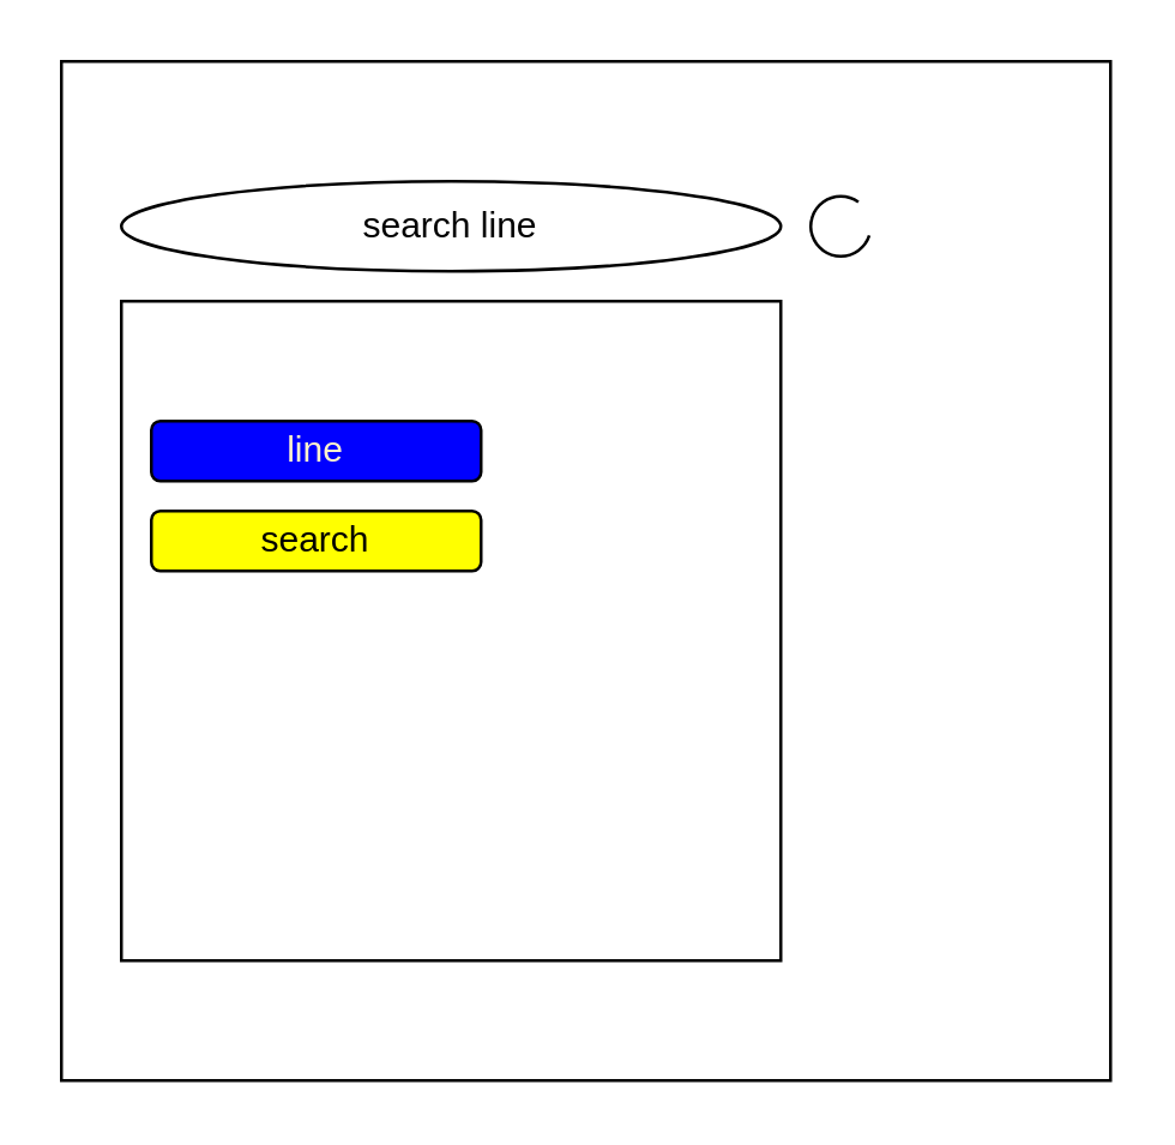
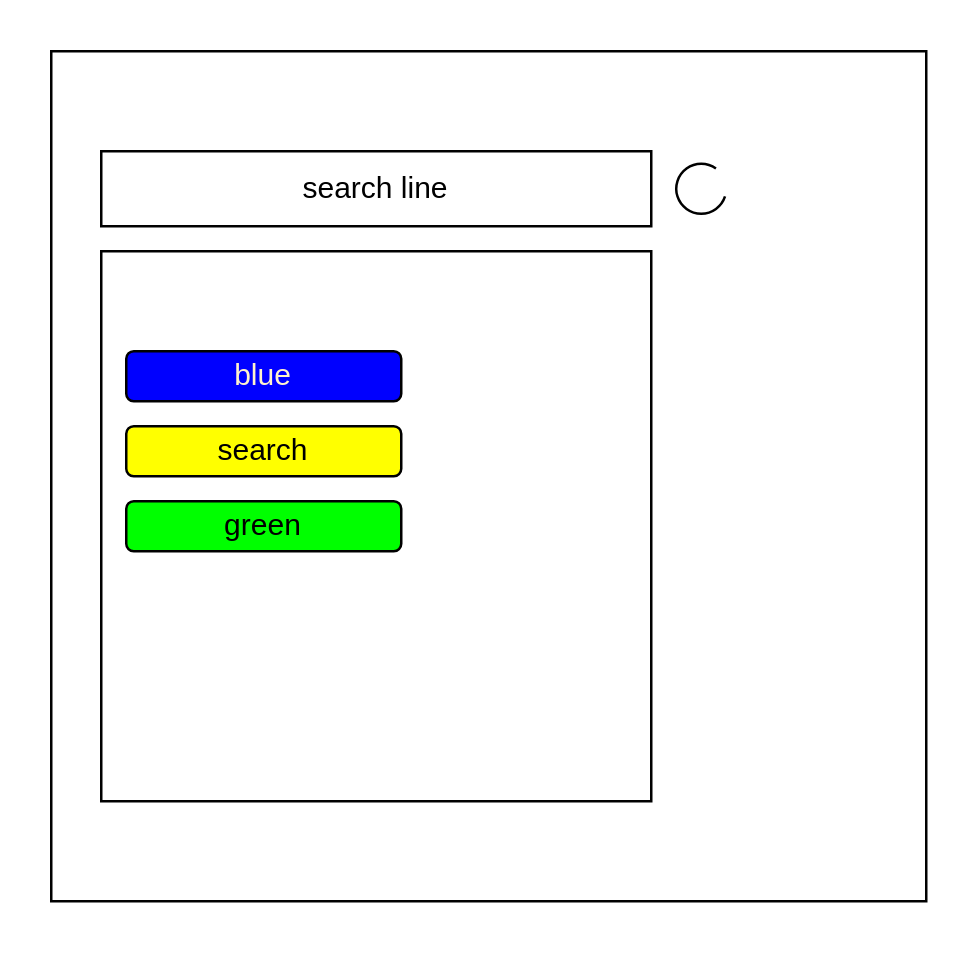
  <mxCell id="0" />
  <mxCell id="1" parent="0" />
  <mxCell id="2" value="" style="rounded=0;whiteSpace=wrap;html=1;" vertex="1" parent="1"><mxGeometry x="20" y="20" width="350" height="340" as="geometry" /></mxCell>
- <mxCell id="3" value="search line" style="ellipse;whiteSpace=wrap;html=1;" vertex="1" parent="1"><mxGeometry x="40" y="60" width="220" height="30" as="geometry" /></mxCell>
+ <mxCell id="3" value="search line" style="rounded=0;whiteSpace=wrap;html=1;" vertex="1" parent="1"><mxGeometry x="40" y="60" width="220" height="30" as="geometry" /></mxCell>
  <mxCell id="4" value="&lt;br&gt;" style="whiteSpace=wrap;html=1;aspect=fixed;" vertex="1" parent="1"><mxGeometry x="40" y="100" width="220" height="220" as="geometry" /></mxCell>
- <mxCell id="5" value="&lt;font color=&quot;#fff2cc&quot;&gt;line&lt;/font&gt;" style="rounded=1;whiteSpace=wrap;html=1;fillColor=#0000FF;" vertex="1" parent="1"><mxGeometry x="50" y="140" width="110" height="20" as="geometry" /></mxCell>
+ <mxCell id="5" value="&lt;font color=&quot;#fff2cc&quot;&gt;blue&lt;/font&gt;" style="rounded=1;whiteSpace=wrap;html=1;fillColor=#0000FF;" vertex="1" parent="1"><mxGeometry x="50" y="140" width="110" height="20" as="geometry" /></mxCell>
  <mxCell id="6" value="search" style="rounded=1;whiteSpace=wrap;html=1;fillColor=#FFFF00;" vertex="1" parent="1"><mxGeometry x="50" y="170" width="110" height="20" as="geometry" /></mxCell>
+ <mxCell id="7" value="green" style="rounded=1;whiteSpace=wrap;html=1;fillColor=#00FF00;" vertex="1" parent="1"><mxGeometry x="50" y="200" width="110" height="20" as="geometry" /></mxCell>
  <mxCell id="8" value="" style="verticalLabelPosition=bottom;verticalAlign=top;html=1;shape=mxgraph.basic.arc;startAngle=0.3;endAngle=0.1;fillColor=#00FF00;" vertex="1" parent="1"><mxGeometry x="270" y="65" width="20" height="20" as="geometry" /></mxCell>
